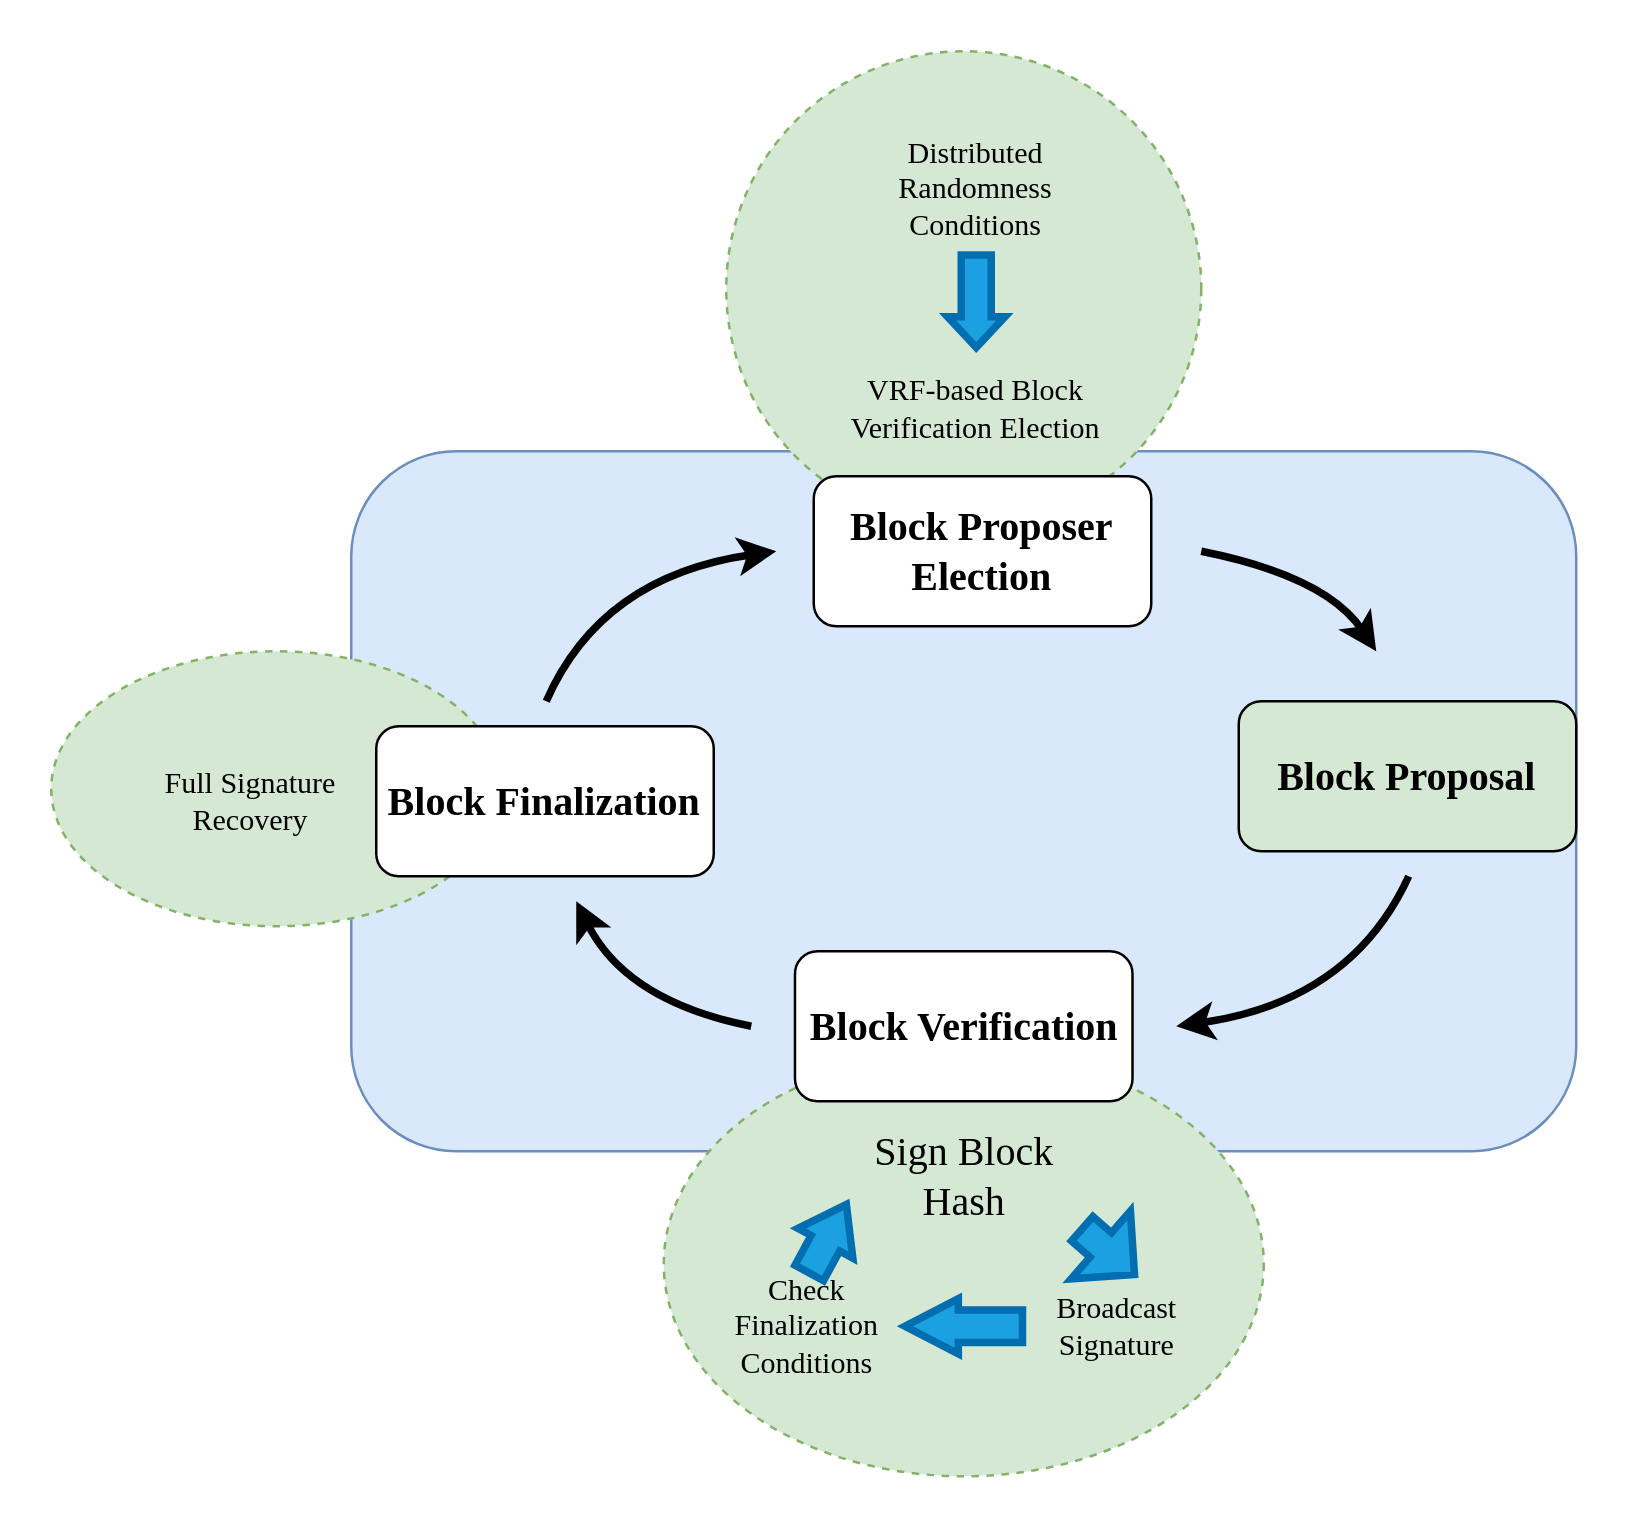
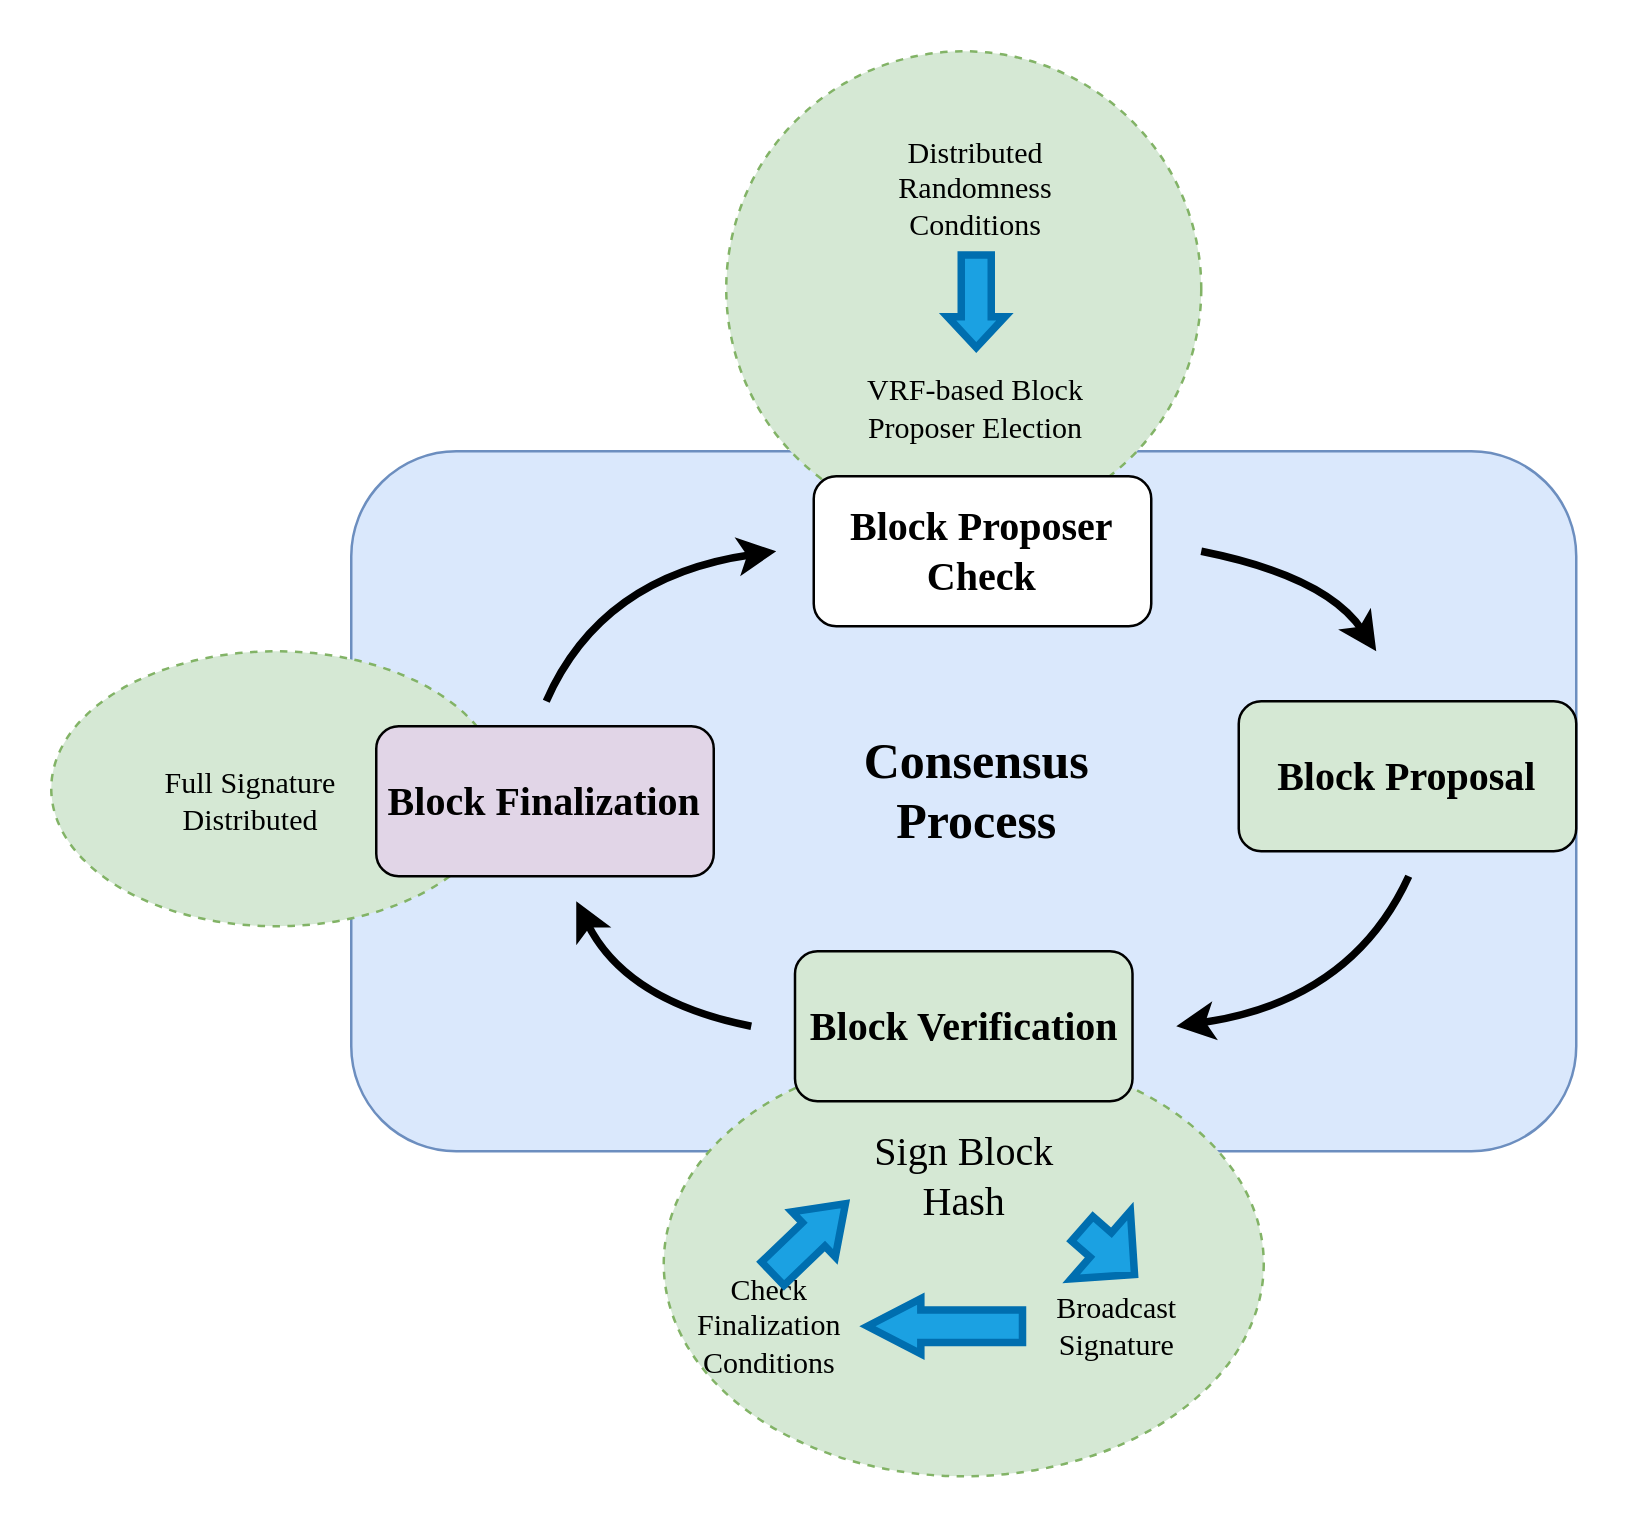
  <mxCell id="0" />
  <mxCell id="1" parent="0" />
  <mxCell id="2" value="" style="rounded=1;whiteSpace=wrap;html=1;fillColor=#dae8fc;strokeColor=#6c8ebf;" vertex="1" parent="1"><mxGeometry x="140" y="180" width="490" height="280" as="geometry" /></mxCell>
  <mxCell id="3" value="" style="ellipse;whiteSpace=wrap;html=1;fontFamily=Times New Roman;fontSize=16;fillColor=#d5e8d4;strokeColor=#82b366;dashed=1;" vertex="1" parent="1"><mxGeometry y="260" width="180" height="110" as="geometry" x="20" /></mxCell>
  <mxCell id="4" value="" style="ellipse;whiteSpace=wrap;html=1;fontFamily=Times New Roman;fontSize=16;fillColor=#d5e8d4;strokeColor=#82b366;dashed=1;" vertex="1" parent="1"><mxGeometry x="265" y="420" width="240" height="170" as="geometry" /></mxCell>
  <mxCell id="5" value="" style="ellipse;whiteSpace=wrap;html=1;fontFamily=Times New Roman;fontSize=16;fillColor=#d5e8d4;strokeColor=#82b366;dashed=1;" vertex="1" parent="1"><mxGeometry x="290" y="20" width="190" height="190" as="geometry" /></mxCell>
- <mxCell id="6" value="&lt;font face=&quot;Times New Roman&quot; style=&quot;font-size: 16px&quot;&gt;&lt;b&gt;Block Proposer Election&lt;/b&gt;&lt;/font&gt;" style="rounded=1;whiteSpace=wrap;html=1;" vertex="1" parent="1"><mxGeometry x="325" y="190" width="135" height="60" as="geometry" /></mxCell>
+ <mxCell id="6" value="&lt;font face=&quot;Times New Roman&quot; style=&quot;font-size: 16px&quot;&gt;&lt;b&gt;Block Proposer Check&lt;/b&gt;&lt;/font&gt;" style="rounded=1;whiteSpace=wrap;html=1;" vertex="1" parent="1"><mxGeometry x="325" y="190" width="135" height="60" as="geometry" /></mxCell>
  <mxCell id="7" value="&lt;font face=&quot;Times New Roman&quot; style=&quot;font-size: 16px&quot;&gt;&lt;b&gt;Block Proposal&lt;/b&gt;&lt;/font&gt;" style="rounded=1;whiteSpace=wrap;html=1;fillColor=#d5e8d4;" vertex="1" parent="1"><mxGeometry x="495" y="280" width="135" height="60" as="geometry" /></mxCell>
- <mxCell id="8" value="&lt;font face=&quot;Times New Roman&quot; style=&quot;font-size: 16px&quot;&gt;&lt;b&gt;Block Verification&lt;/b&gt;&lt;/font&gt;" style="rounded=1;whiteSpace=wrap;html=1;" vertex="1" parent="1"><mxGeometry x="317.5" y="380" width="135" height="60" as="geometry" /></mxCell>
- <mxCell id="9" value="&lt;font face=&quot;Times New Roman&quot; style=&quot;font-size: 16px&quot;&gt;&lt;b&gt;Block Finalization&lt;/b&gt;&lt;/font&gt;" style="rounded=1;whiteSpace=wrap;html=1;" vertex="1" parent="1"><mxGeometry x="150" y="290" width="135" height="60" as="geometry" /></mxCell>
+ <mxCell id="8" value="&lt;font face=&quot;Times New Roman&quot; style=&quot;font-size: 16px&quot;&gt;&lt;b&gt;Block Verification&lt;/b&gt;&lt;/font&gt;" style="rounded=1;whiteSpace=wrap;html=1;fillColor=#d5e8d4;" vertex="1" parent="1"><mxGeometry x="317.5" y="380" width="135" height="60" as="geometry" /></mxCell>
+ <mxCell id="9" value="&lt;font face=&quot;Times New Roman&quot; style=&quot;font-size: 16px&quot;&gt;&lt;b&gt;Block Finalization&lt;/b&gt;&lt;/font&gt;" style="rounded=1;whiteSpace=wrap;html=1;fillColor=#e1d5e7;" vertex="1" parent="1"><mxGeometry x="150" y="290" width="135" height="60" as="geometry" /></mxCell>
  <mxCell id="10" value="" style="curved=1;endArrow=classic;html=1;rounded=0;fontFamily=Times New Roman;fontSize=16;strokeWidth=3;" edge="1" parent="1"><mxGeometry width="50" height="50" relative="1" as="geometry"><mxPoint x="300" y="410" as="sourcePoint" /><mxPoint x="230" y="360" as="targetPoint" /><Array as="points"><mxPoint x="250" y="400" /></Array></mxGeometry></mxCell>
  <mxCell id="11" value="" style="curved=1;endArrow=classic;html=1;rounded=0;fontFamily=Times New Roman;fontSize=16;strokeWidth=3;" edge="1" parent="1"><mxGeometry width="50" height="50" relative="1" as="geometry"><mxPoint x="218" y="280" as="sourcePoint" /><mxPoint x="310" y="220" as="targetPoint" /><Array as="points"><mxPoint x="240" y="230" /></Array></mxGeometry></mxCell>
  <mxCell id="12" value="" style="curved=1;endArrow=classic;html=1;rounded=0;fontFamily=Times New Roman;fontSize=16;strokeWidth=3;" edge="1" parent="1"><mxGeometry width="50" height="50" relative="1" as="geometry"><mxPoint x="480" y="220" as="sourcePoint" /><mxPoint x="550" y="260" as="targetPoint" /><Array as="points"><mxPoint x="530" y="230" /></Array></mxGeometry></mxCell>
  <mxCell id="13" value="" style="curved=1;endArrow=classic;html=1;rounded=0;fontFamily=Times New Roman;fontSize=16;strokeWidth=3;" edge="1" parent="1"><mxGeometry width="50" height="50" relative="1" as="geometry"><mxPoint x="563" y="350" as="sourcePoint" /><mxPoint x="470" y="410" as="targetPoint" /><Array as="points"><mxPoint x="540" y="400" /></Array></mxGeometry></mxCell>
  <mxCell id="14" value="&lt;span style=&quot;font-size: 12px;&quot;&gt;Distributed Randomness Conditions&lt;/span&gt;" style="rounded=0;whiteSpace=wrap;html=1;fontFamily=Times New Roman;fontSize=12;fillColor=none;strokeColor=none;" vertex="1" parent="1"><mxGeometry x="345" y="50" width="90" height="50" as="geometry" /></mxCell>
- <mxCell id="15" value="&lt;span style=&quot;font-size: 12px;&quot;&gt;VRF-based Block Verification Election&lt;/span&gt;" style="rounded=0;whiteSpace=wrap;html=1;fontFamily=Times New Roman;fontSize=12;fillColor=none;strokeColor=none;" vertex="1" parent="1"><mxGeometry x="335" y="140" width="110" height="45" as="geometry" /></mxCell>
+ <mxCell id="15" value="&lt;span style=&quot;font-size: 12px;&quot;&gt;VRF-based Block Proposer Election&lt;/span&gt;" style="rounded=0;whiteSpace=wrap;html=1;fontFamily=Times New Roman;fontSize=12;fillColor=none;strokeColor=none;" vertex="1" parent="1"><mxGeometry x="335" y="140" width="110" height="45" as="geometry" /></mxCell>
  <mxCell id="16" value="Broadcast Signature" style="rounded=0;whiteSpace=wrap;html=1;fontFamily=Times New Roman;fontSize=12;fillColor=none;strokeColor=none;" vertex="1" parent="1"><mxGeometry x="410" y="510" width="72.5" height="40" as="geometry" /></mxCell>
  <mxCell id="17" value="Sign Block Hash" style="rounded=0;whiteSpace=wrap;html=1;fontFamily=Times New Roman;fontSize=16;fillColor=none;strokeColor=none;" vertex="1" parent="1"><mxGeometry x="338.75" y="450" width="92.5" height="40" as="geometry" /></mxCell>
  <mxCell id="18" value="" style="shape=flexArrow;endArrow=classic;html=1;rounded=0;fontFamily=Times New Roman;fontSize=16;strokeWidth=3;entryX=0.613;entryY=0.008;entryDx=0;entryDy=0;entryPerimeter=0;strokeColor=#006EAF;fillColor=#1ba1e2;width=11;endSize=4.99;exitX=1;exitY=1;exitDx=0;exitDy=0;" edge="1" parent="1" source="17" target="16"><mxGeometry width="50" height="50" relative="1" as="geometry"><mxPoint x="420" y="480" as="sourcePoint" /><mxPoint x="450" y="370" as="targetPoint" /></mxGeometry></mxCell>
- <mxCell id="19" value="Check Finalization Conditions" style="rounded=0;whiteSpace=wrap;html=1;fontFamily=Times New Roman;fontSize=12;fillColor=none;strokeColor=none;" vertex="1" parent="1"><mxGeometry x="285" y="510" width="75" height="40" as="geometry" /></mxCell>
+ <mxCell id="19" value="Check Finalization Conditions" style="rounded=0;whiteSpace=wrap;html=1;fontFamily=Times New Roman;fontSize=12;fillColor=none;strokeColor=none;" vertex="1" parent="1"><mxGeometry x="270" y="510" width="75" height="40" as="geometry" /></mxCell>
  <mxCell id="20" value="" style="shape=flexArrow;endArrow=classic;html=1;rounded=0;fontFamily=Times New Roman;fontSize=16;strokeColor=#006EAF;strokeWidth=3;exitX=0.5;exitY=1;exitDx=0;exitDy=0;endWidth=8;endSize=3.11;fillColor=#1ba1e2;" edge="1" parent="1" source="14"><mxGeometry width="50" height="50" relative="1" as="geometry"><mxPoint x="400" y="210" as="sourcePoint" /><mxPoint x="390" y="140" as="targetPoint" /></mxGeometry></mxCell>
  <mxCell id="21" value="" style="shape=flexArrow;endArrow=classic;html=1;rounded=0;fontFamily=Times New Roman;fontSize=16;strokeWidth=3;strokeColor=#006EAF;fillColor=#1ba1e2;width=11;endSize=6.11;endWidth=6;exitX=0;exitY=0.5;exitDx=0;exitDy=0;entryX=1;entryY=0.5;entryDx=0;entryDy=0;" edge="1" parent="1" source="16" target="19"><mxGeometry width="50" height="50" relative="1" as="geometry"><mxPoint x="400" y="566" as="sourcePoint" /><mxPoint x="350" y="566" as="targetPoint" /></mxGeometry></mxCell>
  <mxCell id="22" value="" style="shape=flexArrow;endArrow=classic;html=1;rounded=0;fontFamily=Times New Roman;fontSize=16;strokeWidth=3;strokeColor=#006EAF;fillColor=#1ba1e2;width=11;endSize=4.87;endWidth=9;exitX=0.5;exitY=0;exitDx=0;exitDy=0;entryX=0;entryY=0.75;entryDx=0;entryDy=0;" edge="1" parent="1" source="19" target="17"><mxGeometry width="50" height="50" relative="1" as="geometry"><mxPoint x="335" y="490" as="sourcePoint" /><mxPoint x="285" y="490" as="targetPoint" /></mxGeometry></mxCell>
- <mxCell id="23" value="Full Signature Recovery" style="rounded=0;whiteSpace=wrap;html=1;fontFamily=Times New Roman;fontSize=12;fillColor=none;strokeColor=none;" vertex="1" parent="1"><mxGeometry x="50" y="295" width="100" height="50" as="geometry" /></mxCell>
+ <mxCell id="23" value="Full Signature Distributed" style="rounded=0;whiteSpace=wrap;html=1;fontFamily=Times New Roman;fontSize=12;fillColor=none;strokeColor=none;" vertex="1" parent="1"><mxGeometry x="50" y="295" width="100" height="50" as="geometry" /></mxCell>
+ <mxCell id="24" value="&lt;font face=&quot;Times New Roman&quot; size=&quot;1&quot;&gt;&lt;b style=&quot;font-size: 20px&quot;&gt;Consensus Process&lt;/b&gt;&lt;/font&gt;" style="rounded=1;whiteSpace=wrap;html=1;fillColor=none;strokeColor=none;" vertex="1" parent="1"><mxGeometry x="322.5" y="285" width="135" height="60" as="geometry" /></mxCell>
